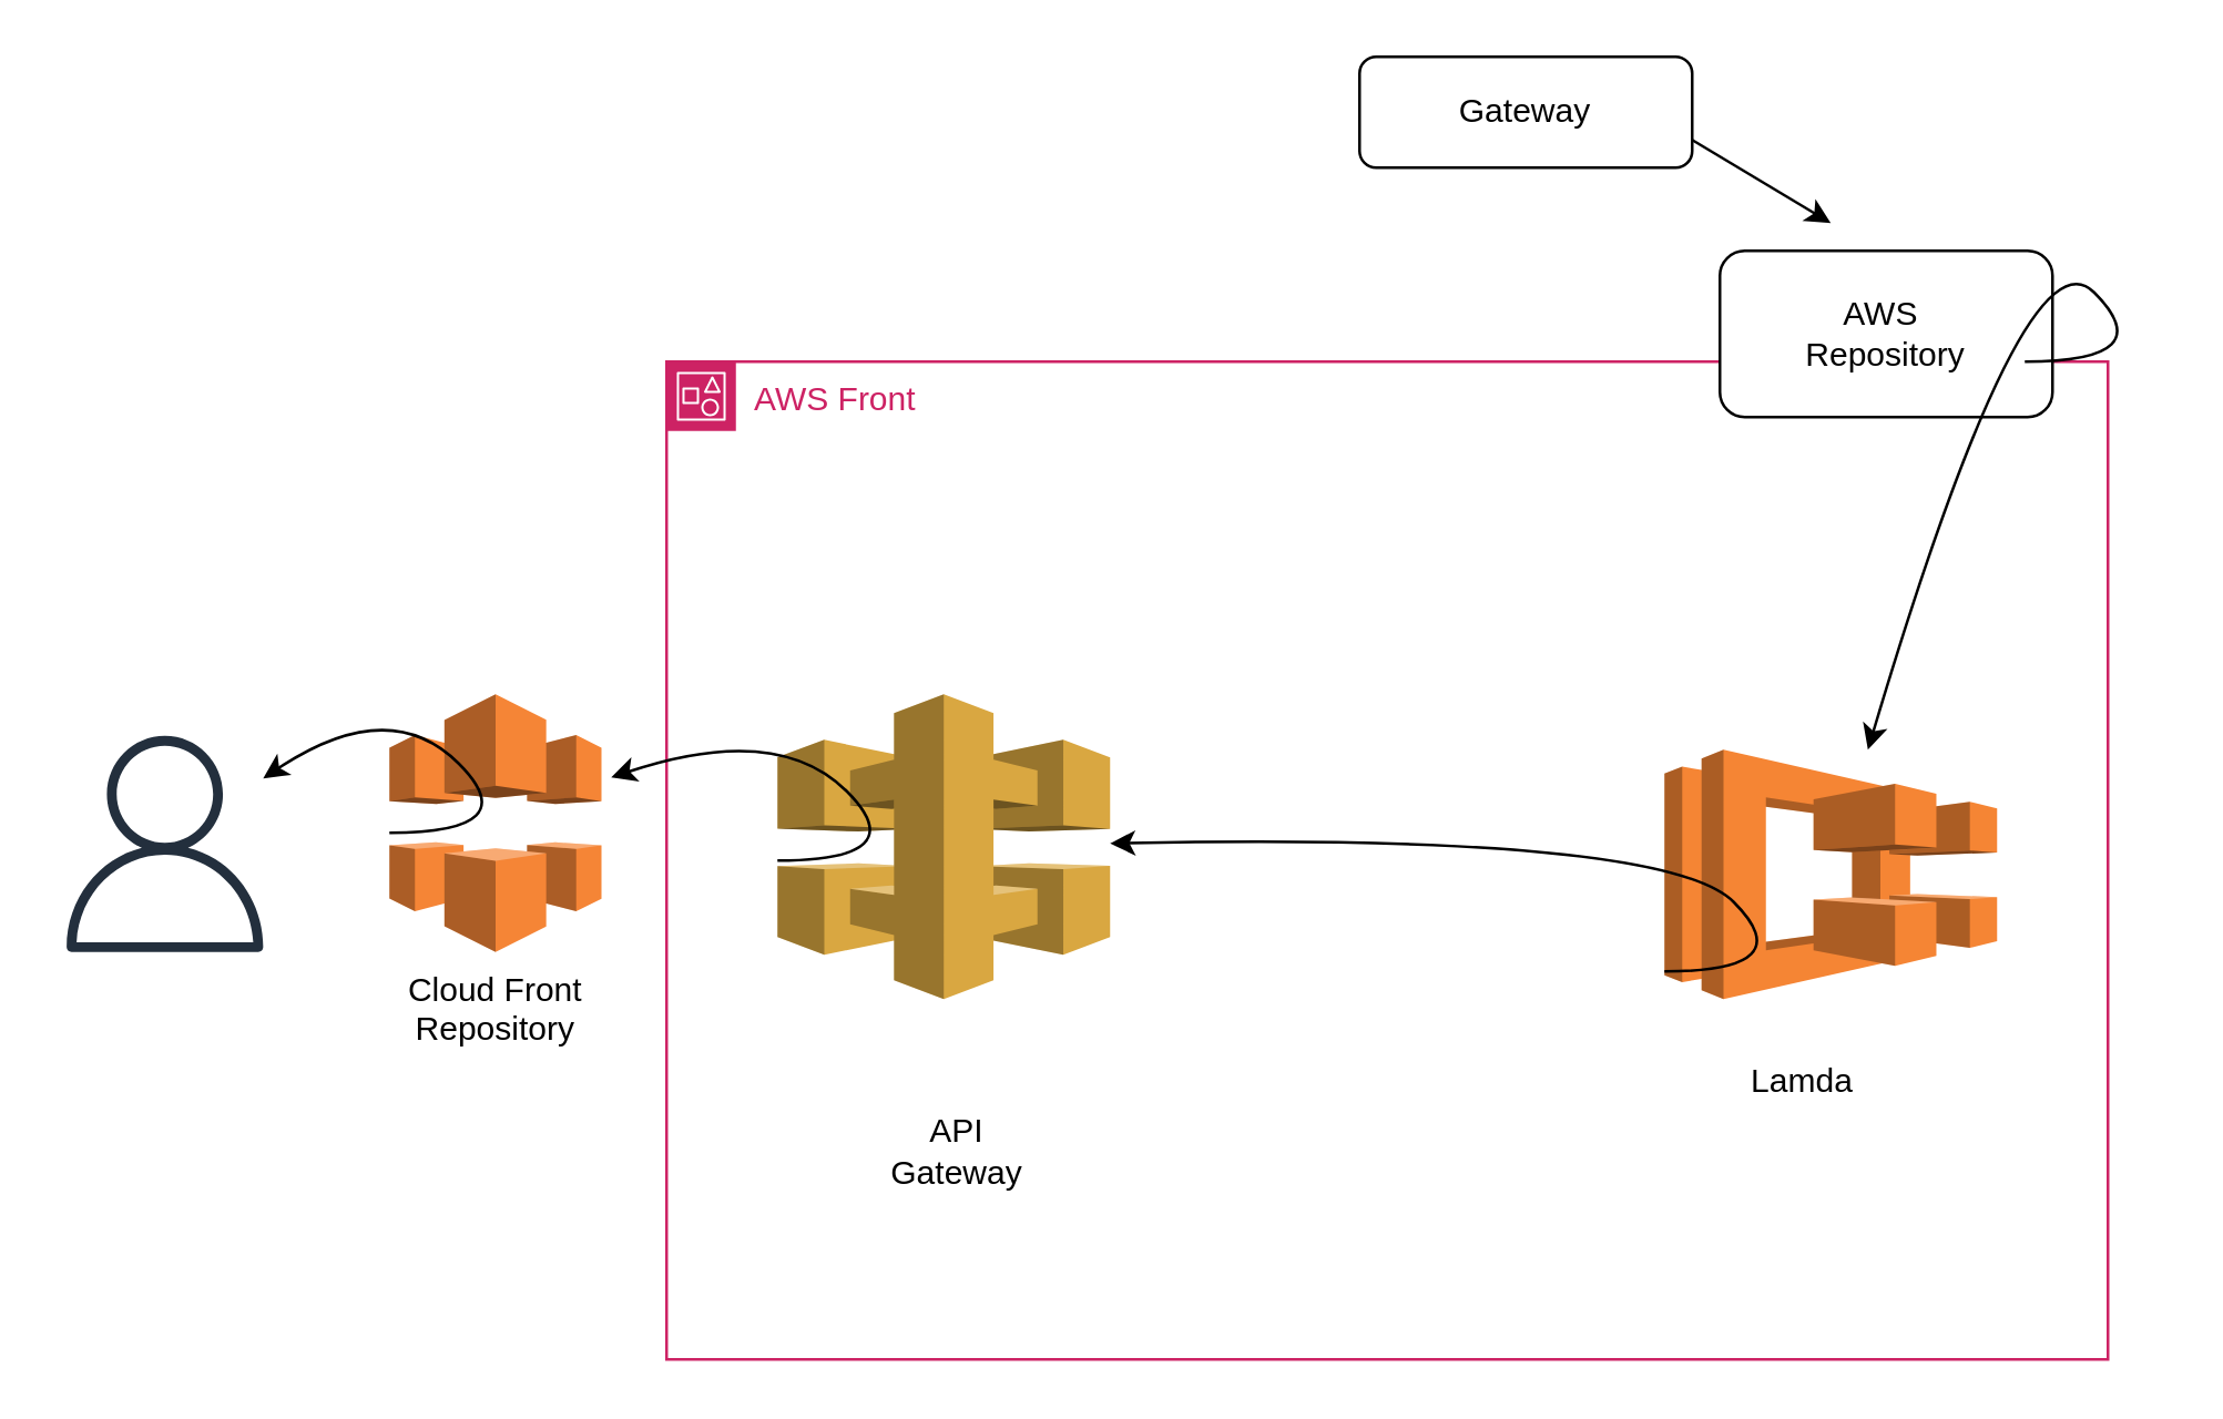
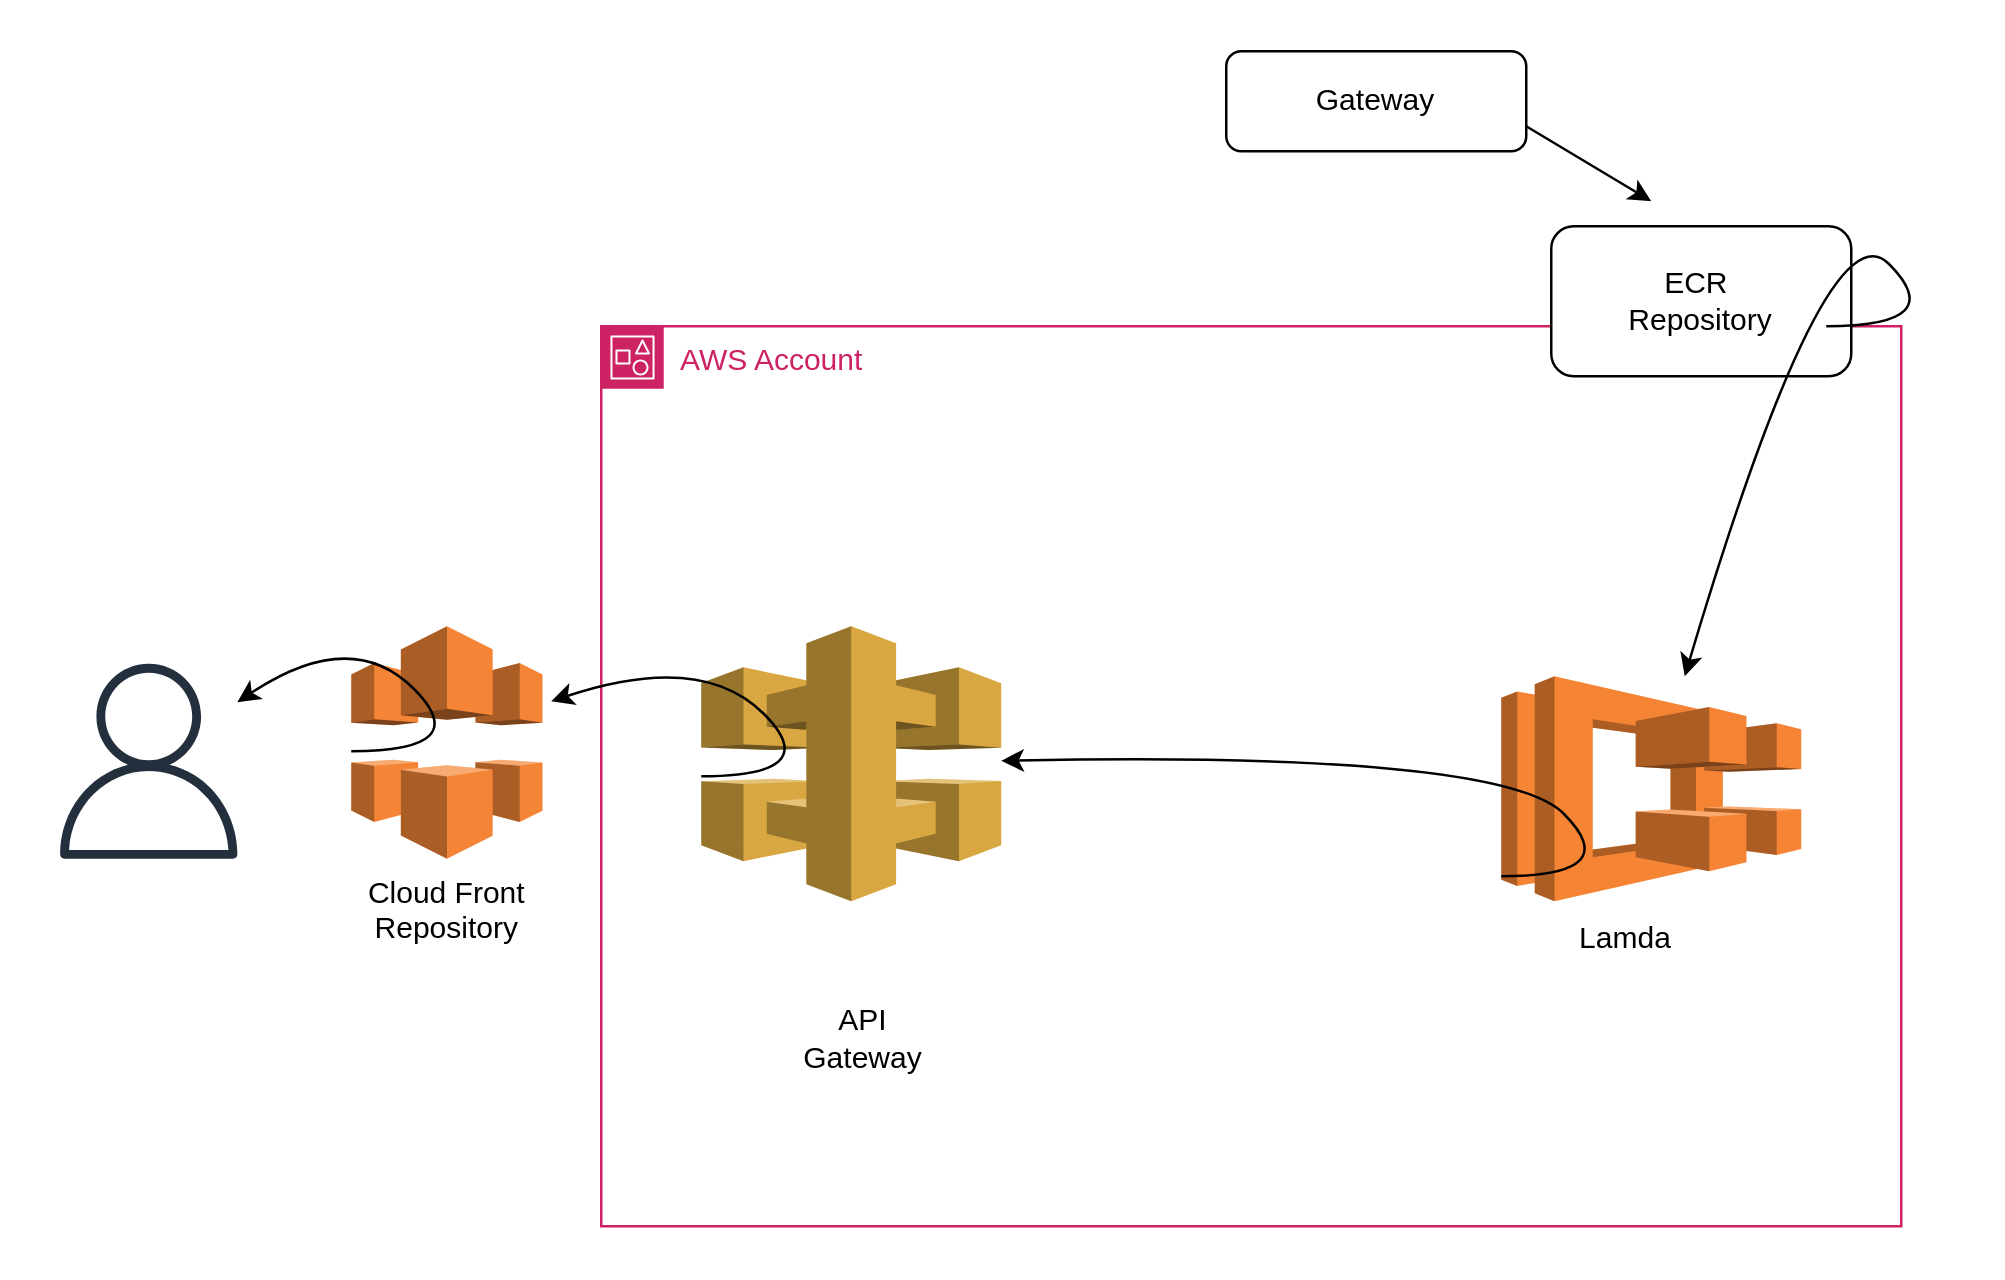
  <mxCell id="0" />
  <mxCell id="1" parent="0" />
- <mxCell id="2" value="AWS Front" style="points=[[0,0],[0.25,0],[0.5,0],[0.75,0],[1,0],[1,0.25],[1,0.5],[1,0.75],[1,1],[0.75,1],[0.5,1],[0.25,1],[0,1],[0,0.75],[0,0.5],[0,0.25]];outlineConnect=0;gradientColor=none;html=1;whiteSpace=wrap;fontSize=12;fontStyle=0;container=1;pointerEvents=0;collapsible=0;recursiveResize=0;shape=mxgraph.aws4.group;grIcon=mxgraph.aws4.group_account;strokeColor=#CD2264;fillColor=none;verticalAlign=top;align=left;spacingLeft=30;fontColor=#CD2264;dashed=0;" vertex="1" parent="1"><mxGeometry x="240" y="130" width="520" height="360" as="geometry" /></mxCell>
+ <mxCell id="2" value="AWS Account" style="points=[[0,0],[0.25,0],[0.5,0],[0.75,0],[1,0],[1,0.25],[1,0.5],[1,0.75],[1,1],[0.75,1],[0.5,1],[0.25,1],[0,1],[0,0.75],[0,0.5],[0,0.25]];outlineConnect=0;gradientColor=none;html=1;whiteSpace=wrap;fontSize=12;fontStyle=0;container=1;pointerEvents=0;collapsible=0;recursiveResize=0;shape=mxgraph.aws4.group;grIcon=mxgraph.aws4.group_account;strokeColor=#CD2264;fillColor=none;verticalAlign=top;align=left;spacingLeft=30;fontColor=#CD2264;dashed=0;" vertex="1" parent="1"><mxGeometry x="240" y="130" width="520" height="360" as="geometry" /></mxCell>
  <mxCell id="3" value="" style="outlineConnect=0;dashed=0;verticalLabelPosition=bottom;verticalAlign=top;align=center;html=1;shape=mxgraph.aws3.ecs;fillColor=#F58534;gradientColor=none;" vertex="1" parent="2"><mxGeometry x="360" y="140" width="120" height="90" as="geometry" /></mxCell>
- <mxCell id="4" value="Lamda" style="text;html=1;align=center;verticalAlign=middle;whiteSpace=wrap;rounded=0;" vertex="1" parent="2"><mxGeometry x="380" y="245" width="60" height="30" as="geometry" /></mxCell>
+ <mxCell id="4" value="Lamda" style="text;html=1;align=center;verticalAlign=middle;whiteSpace=wrap;rounded=0;" vertex="1" parent="2"><mxGeometry x="380" y="230" width="60" height="30" as="geometry" /></mxCell>
  <mxCell id="5" value="" style="outlineConnect=0;dashed=0;verticalLabelPosition=bottom;verticalAlign=top;align=center;html=1;shape=mxgraph.aws3.api_gateway;fillColor=#D9A741;gradientColor=none;" vertex="1" parent="2"><mxGeometry x="40" y="120" width="120" height="110" as="geometry" /></mxCell>
  <mxCell id="6" value="API Gateway" style="text;html=1;align=center;verticalAlign=middle;whiteSpace=wrap;rounded=0;" vertex="1" parent="2"><mxGeometry x="75" y="270" width="60" height="30" as="geometry" /></mxCell>
  <mxCell id="7" value="" style="curved=1;endArrow=classic;html=1;rounded=0;" edge="1" parent="2" target="5"><mxGeometry width="50" height="50" relative="1" as="geometry"><mxPoint x="360" y="220" as="sourcePoint" /><mxPoint x="410" y="170" as="targetPoint" /><Array as="points"><mxPoint x="410" y="220" /><mxPoint x="360" y="170" /></Array></mxGeometry></mxCell>
  <mxCell id="8" value="" style="curved=1;endArrow=classic;html=1;rounded=0;" edge="1" parent="2"><mxGeometry width="50" height="50" relative="1" as="geometry"><mxPoint x="40" y="180" as="sourcePoint" /><mxPoint x="-20" y="150" as="targetPoint" /><Array as="points"><mxPoint x="90" y="180" /><mxPoint x="40" y="130" /></Array></mxGeometry></mxCell>
  <mxCell id="9" value="" style="rounded=1;whiteSpace=wrap;html=1;" vertex="1" parent="1"><mxGeometry x="620" y="90" width="120" height="60" as="geometry" /></mxCell>
- <mxCell id="10" value="AWS&amp;nbsp;&lt;div&gt;Repository&lt;/div&gt;" style="text;html=1;align=center;verticalAlign=middle;whiteSpace=wrap;rounded=0;" vertex="1" parent="1"><mxGeometry x="650" y="105" width="60" height="30" as="geometry" /></mxCell>
+ <mxCell id="10" value="ECR&amp;nbsp;&lt;div&gt;Repository&lt;/div&gt;" style="text;html=1;align=center;verticalAlign=middle;whiteSpace=wrap;rounded=0;" vertex="1" parent="1"><mxGeometry x="650" y="105" width="60" height="30" as="geometry" /></mxCell>
  <mxCell id="11" value="" style="rounded=1;whiteSpace=wrap;html=1;" vertex="1" parent="1"><mxGeometry x="490" y="20" width="120" height="40" as="geometry" /></mxCell>
  <mxCell id="12" value="Gateway" style="text;html=1;align=center;verticalAlign=middle;whiteSpace=wrap;rounded=0;" vertex="1" parent="1"><mxGeometry x="520" y="25" width="60" height="30" as="geometry" /></mxCell>
  <mxCell id="13" value="" style="endArrow=classic;html=1;rounded=0;" edge="1" parent="1"><mxGeometry width="50" height="50" relative="1" as="geometry"><mxPoint x="610" y="50" as="sourcePoint" /><mxPoint x="660" y="80" as="targetPoint" /></mxGeometry></mxCell>
  <mxCell id="14" value="Cloud Front&lt;div&gt;Repository&lt;/div&gt;" style="outlineConnect=0;dashed=0;verticalLabelPosition=bottom;verticalAlign=top;align=center;html=1;shape=mxgraph.aws3.cloudfront;fillColor=#F58536;gradientColor=none;" vertex="1" parent="1"><mxGeometry x="140" y="250" width="76.5" height="93" as="geometry" /></mxCell>
  <mxCell id="15" value="" style="sketch=0;outlineConnect=0;fontColor=#232F3E;gradientColor=none;fillColor=#232F3D;strokeColor=none;dashed=0;verticalLabelPosition=bottom;verticalAlign=top;align=center;html=1;fontSize=12;fontStyle=0;aspect=fixed;pointerEvents=1;shape=mxgraph.aws4.user;" vertex="1" parent="1"><mxGeometry x="20" y="265" width="78" height="78" as="geometry" /></mxCell>
  <mxCell id="16" value="" style="curved=1;endArrow=classic;html=1;rounded=0;" edge="1" parent="1" target="3"><mxGeometry width="50" height="50" relative="1" as="geometry"><mxPoint x="730" y="130" as="sourcePoint" /><mxPoint x="780" y="80" as="targetPoint" /><Array as="points"><mxPoint x="780" y="130" /><mxPoint x="730" y="80" /></Array></mxGeometry></mxCell>
  <mxCell id="17" value="" style="curved=1;endArrow=classic;html=1;rounded=0;" edge="1" parent="1" target="15"><mxGeometry width="50" height="50" relative="1" as="geometry"><mxPoint x="140" y="300" as="sourcePoint" /><mxPoint x="190" y="250" as="targetPoint" /><Array as="points"><mxPoint x="190" y="300" /><mxPoint x="140" y="250" /></Array></mxGeometry></mxCell>
